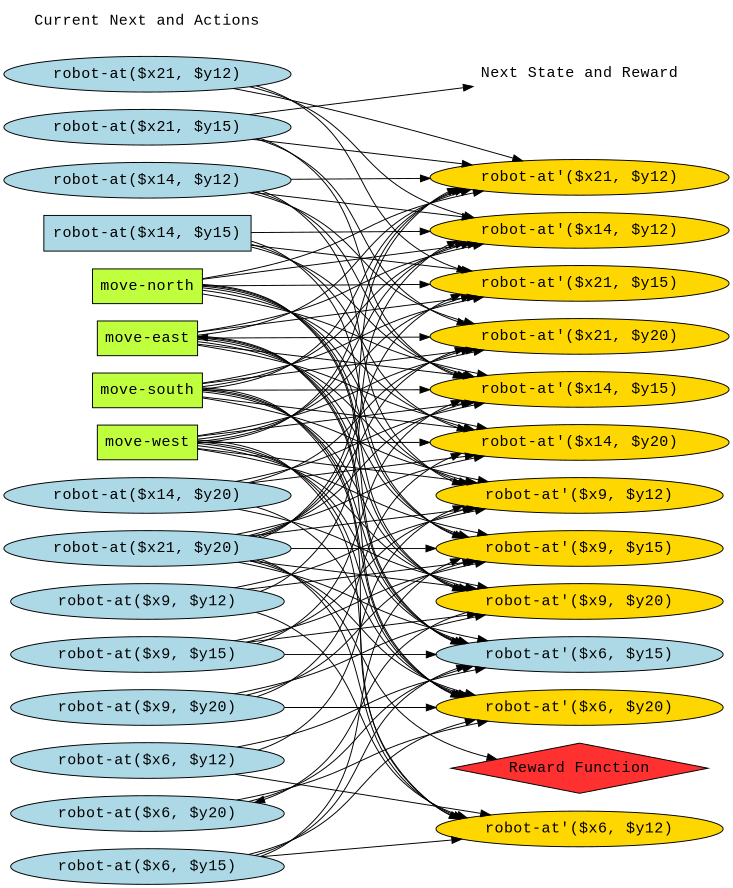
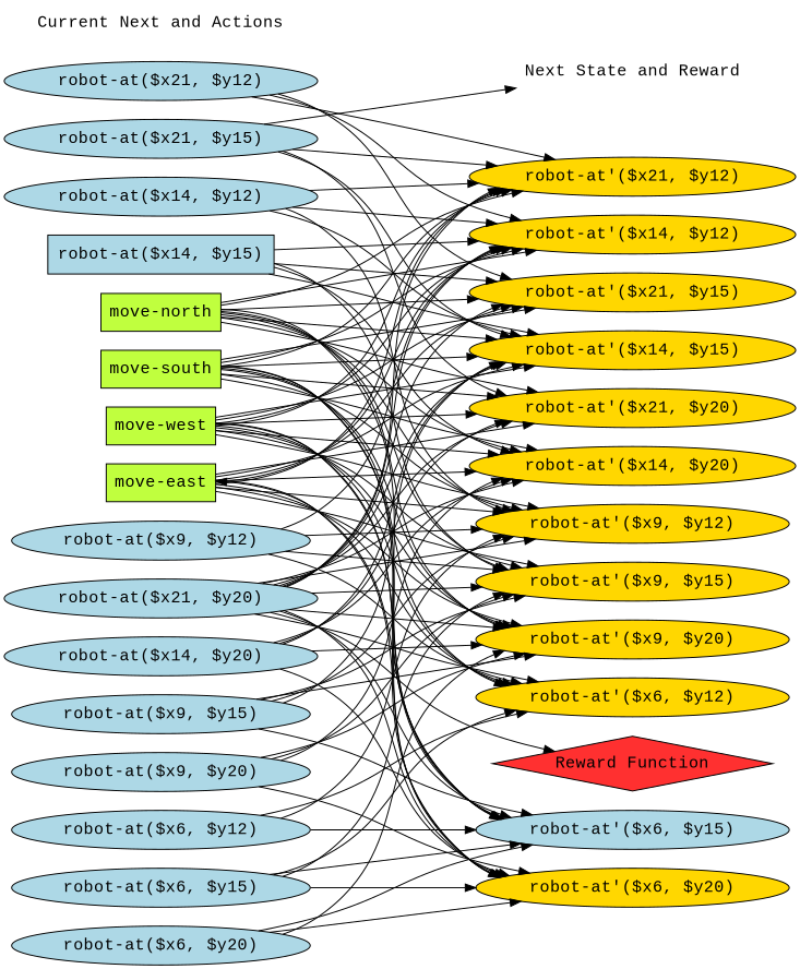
  digraph {
    fontname="Liberation Mono"
    fontsize=16
    rankdir=LR
    ranksep=2.00
    node [color=black fillcolor=lightblue fontname="Liberation Mono" fontsize=16 shape=ellipse style=filled]
    edge [color=black fontname="Liberation Mono" style=solid]
    "robot-at($x14, $y15)" [height=0.51069 shape=box width=2.9856]
    "robot-at($x21, $y15)" [height=0.51069 width=2.9856]
    n3 [fillcolor=white height=0.5 label="Current Next and Actions" shape=plaintext style=bold width=2.5139]
    "move-east" [fillcolor=olivedrab1 height=0.5 shape=box width=1.1389]
    "robot-at($x9, $y15)" [height=0.51069 width=2.8088]
    "move-north" [fillcolor=olivedrab1 height=0.5 shape=box width=1.2778]
    "move-west" [fillcolor=olivedrab1 height=0.5 shape=box width=1.1944]
    "robot-at($x6, $y15)" [height=0.51069 width=2.8088]
    "robot-at($x14, $y12)" [height=0.51069 width=2.9856]
    "robot-at($x6, $y20)" [height=0.51069 width=2.8088]
    "robot-at($x21, $y12)" [height=0.51069 width=2.9856]
    "robot-at($x14, $y20)" [height=0.51069 width=2.9856]
    "robot-at($x21, $y20)" [height=0.51069 width=2.9856]
    "move-south" [fillcolor=olivedrab1 height=0.5 shape=box width=1.2917]
    "robot-at($x9, $y20)" [height=0.51069 width=2.8088]
    "robot-at($x9, $y12)" [height=0.51069 width=2.8088]
    "robot-at($x6, $y12)" [height=0.51069 width=2.8088]
    "robot-at'($x6, $y15)" [height=0.51069 width=2.8677]
    "robot-at'($x14, $y15)" [fillcolor=gold1 height=0.51069 width=3.0445]
    "robot-at'($x9, $y15)" [fillcolor=gold1 height=0.51069 width=2.8677]
    "Next State and Reward" [fillcolor=white height=0.5 shape=plaintext style=bold width=2.25]
    "Reward Function" [fillcolor=firebrick1 height=0.72222 shape=diamond width=3.5278]
    "robot-at'($x21, $y15)" [fillcolor=gold1 height=0.51069 width=3.0445]
    "robot-at'($x9, $y12)" [fillcolor=gold1 height=0.51069 width=2.8677]
    "robot-at'($x6, $y12)" [fillcolor=gold1 height=0.51069 width=2.8677]
    "robot-at'($x6, $y20)" [fillcolor=gold1 height=0.51069 width=2.8677]
    "robot-at'($x9, $y20)" [fillcolor=gold1 height=0.51069 width=2.8677]
    "robot-at'($x21, $y20)" [fillcolor=gold1 height=0.51069 width=3.0445]
    "robot-at'($x14, $y20)" [fillcolor=gold1 height=0.51069 width=3.0445]
    "robot-at'($x14, $y12)" [fillcolor=gold1 height=0.51069 width=3.0445]
    "robot-at'($x21, $y12)" [fillcolor=gold1 height=0.51069 width=3.0445]
    subgraph sub_1 {
      rank=same
      "robot-at($x14, $y15)"
      "robot-at($x21, $y15)"
      n3
      "move-east"
      "robot-at($x9, $y15)"
      "move-north"
      "move-west"
      "robot-at($x6, $y15)"
      "robot-at($x14, $y12)"
      "robot-at($x6, $y20)"
      "robot-at($x21, $y12)"
      "robot-at($x14, $y20)"
      "robot-at($x21, $y20)"
      "move-south"
      "robot-at($x9, $y20)"
      "robot-at($x9, $y12)"
      "robot-at($x6, $y12)"
    }
    subgraph sub_2 {
      rank=same
      "robot-at'($x6, $y15)"
      "robot-at'($x14, $y15)"
      "robot-at'($x9, $y15)"
      "Next State and Reward"
      "Reward Function"
      "robot-at'($x21, $y15)"
      "robot-at'($x9, $y12)"
      "robot-at'($x6, $y12)"
      "robot-at'($x6, $y20)"
      "robot-at'($x9, $y20)"
      "robot-at'($x21, $y20)"
      "robot-at'($x14, $y20)"
      "robot-at'($x14, $y12)"
      "robot-at'($x21, $y12)"
    }
    "robot-at($x14, $y15)" -> "robot-at'($x14, $y15)"
    "robot-at($x14, $y15)" -> "robot-at'($x9, $y15)"
    "robot-at($x14, $y15)" -> "robot-at'($x21, $y15)"
    "robot-at($x14, $y15)" -> "robot-at'($x14, $y20)"
    "robot-at($x14, $y15)" -> "robot-at'($x14, $y12)"
    "robot-at($x21, $y15)" -> "robot-at'($x14, $y15)"
    "robot-at($x21, $y15)" -> "Next State and Reward"
    "robot-at($x21, $y15)" -> "robot-at'($x21, $y20)"
    "robot-at($x21, $y15)" -> "robot-at'($x21, $y12)"
    n3 -> "Next State and Reward" [style=invis]
    "move-east" -> "robot-at'($x14, $y15)"
    "move-east" -> "robot-at'($x9, $y15)"
    "move-east" -> "robot-at'($x21, $y15)"
    "move-east" -> "robot-at'($x9, $y12)"
+   "move-east" -> "robot-at'($x6, $y12)"
    "move-east" -> "robot-at'($x6, $y20)"
    "move-east" -> "robot-at'($x9, $y20)"
    "move-east" -> "robot-at'($x21, $y20)"
    "move-east" -> "robot-at'($x14, $y20)"
    "move-east" -> "robot-at'($x14, $y12)"
    "move-east" -> "robot-at'($x21, $y12)"
    "robot-at($x9, $y15)" -> "robot-at'($x6, $y15)"
    "robot-at($x9, $y15)" -> "robot-at'($x14, $y15)"
    "robot-at($x9, $y15)" -> "robot-at'($x9, $y15)"
    "robot-at($x9, $y15)" -> "robot-at'($x9, $y12)"
    "robot-at($x9, $y15)" -> "robot-at'($x9, $y20)"
    "move-north" -> "robot-at'($x6, $y15)"
    "move-north" -> "robot-at'($x14, $y15)"
    "move-north" -> "robot-at'($x9, $y15)"
    "move-north" -> "robot-at'($x21, $y15)"
    "move-north" -> "robot-at'($x9, $y12)"
    "move-north" -> "robot-at'($x9, $y20)"
-   "robot-at($x14, $y12)" -> "robot-at'($x21, $y20)"
+   "move-north" -> "robot-at'($x21, $y20)"
    "move-north" -> "robot-at'($x14, $y20)"
    "move-north" -> "robot-at'($x14, $y12)"
    "move-north" -> "robot-at'($x21, $y12)"
    "move-west" -> "robot-at'($x6, $y15)"
    "move-west" -> "robot-at'($x14, $y15)"
    "move-west" -> "robot-at'($x9, $y15)"
    "move-west" -> "robot-at'($x21, $y15)"
    "move-west" -> "robot-at'($x9, $y12)"
    "move-west" -> "robot-at'($x6, $y12)"
    "move-west" -> "robot-at'($x6, $y20)"
    "move-west" -> "robot-at'($x9, $y20)"
    "move-west" -> "robot-at'($x21, $y20)"
    "move-west" -> "robot-at'($x14, $y20)"
    "move-west" -> "robot-at'($x14, $y12)"
    "move-west" -> "robot-at'($x21, $y12)"
    "robot-at($x6, $y15)" -> "robot-at'($x6, $y15)"
    "robot-at($x6, $y15)" -> "robot-at'($x9, $y15)"
    "robot-at($x6, $y15)" -> "robot-at'($x6, $y12)"
    "robot-at($x6, $y15)" -> "robot-at'($x6, $y20)"
    "robot-at($x14, $y12)" -> "robot-at'($x14, $y15)"
    "robot-at($x14, $y12)" -> "robot-at'($x9, $y12)"
    "robot-at($x14, $y12)" -> "robot-at'($x14, $y12)"
    "robot-at($x14, $y12)" -> "robot-at'($x21, $y12)"
    "robot-at($x6, $y20)" -> "robot-at'($x6, $y15)"
    "robot-at($x6, $y20)" -> "robot-at'($x6, $y20)"
-   "robot-at'($x9, $y20)" -> "robot-at($x6, $y20)"
+   "robot-at($x6, $y20)" -> "robot-at'($x9, $y20)"
    "robot-at($x21, $y12)" -> "robot-at'($x21, $y15)"
    "robot-at($x21, $y12)" -> "robot-at'($x14, $y12)"
    "robot-at($x21, $y12)" -> "robot-at'($x21, $y12)"
    "robot-at($x14, $y20)" -> "robot-at'($x14, $y15)"
    "robot-at($x14, $y20)" -> "robot-at'($x6, $y20)"
    "robot-at($x14, $y20)" -> "robot-at'($x9, $y20)"
    "robot-at($x14, $y20)" -> "robot-at'($x21, $y20)"
    "robot-at($x14, $y20)" -> "robot-at'($x14, $y20)"
    "robot-at($x21, $y20)" -> "robot-at'($x6, $y15)"
    "robot-at($x21, $y20)" -> "robot-at'($x14, $y15)"
    "robot-at($x21, $y20)" -> "robot-at'($x9, $y15)"
    "robot-at($x21, $y20)" -> "Reward Function" [color="" style=""]
    "robot-at($x21, $y20)" -> "robot-at'($x21, $y15)"
    "robot-at($x21, $y20)" -> "robot-at'($x9, $y12)"
    "robot-at($x21, $y20)" -> "robot-at'($x6, $y12)"
    "robot-at($x21, $y20)" -> "robot-at'($x6, $y20)"
    "robot-at($x21, $y20)" -> "robot-at'($x9, $y20)"
    "robot-at($x21, $y20)" -> "robot-at'($x21, $y20)"
    "robot-at($x21, $y20)" -> "robot-at'($x14, $y20)"
+   "robot-at($x21, $y20)" -> "robot-at'($x14, $y12)"
    "robot-at($x21, $y20)" -> "robot-at'($x21, $y12)"
    "move-south" -> "robot-at'($x6, $y15)"
    "move-south" -> "robot-at'($x14, $y15)"
    "move-south" -> "robot-at'($x21, $y15)"
    "move-south" -> "robot-at'($x9, $y12)"
    "move-south" -> "robot-at'($x6, $y12)"
    "move-south" -> "robot-at'($x6, $y20)"
    "move-south" -> "robot-at'($x9, $y20)"
    "move-south" -> "robot-at'($x21, $y20)"
    "move-south" -> "robot-at'($x14, $y20)"
    "move-south" -> "robot-at'($x14, $y12)"
    "move-south" -> "robot-at'($x21, $y12)"
    "robot-at($x9, $y20)" -> "robot-at'($x9, $y15)"
    "robot-at($x9, $y20)" -> "robot-at'($x6, $y20)"
    "robot-at($x9, $y20)" -> "robot-at'($x9, $y20)"
    "robot-at($x9, $y20)" -> "robot-at'($x14, $y20)"
    "robot-at($x9, $y12)" -> "robot-at'($x9, $y15)"
    "robot-at($x9, $y12)" -> "robot-at'($x9, $y12)"
    "robot-at($x9, $y12)" -> "robot-at'($x6, $y12)"
    "robot-at($x9, $y12)" -> "robot-at'($x14, $y12)"
    "robot-at($x6, $y12)" -> "robot-at'($x6, $y15)"
    "robot-at($x6, $y12)" -> "robot-at'($x9, $y12)"
    "robot-at($x6, $y12)" -> "robot-at'($x6, $y12)"
    "robot-at'($x6, $y15)" -> "move-east"
  }
